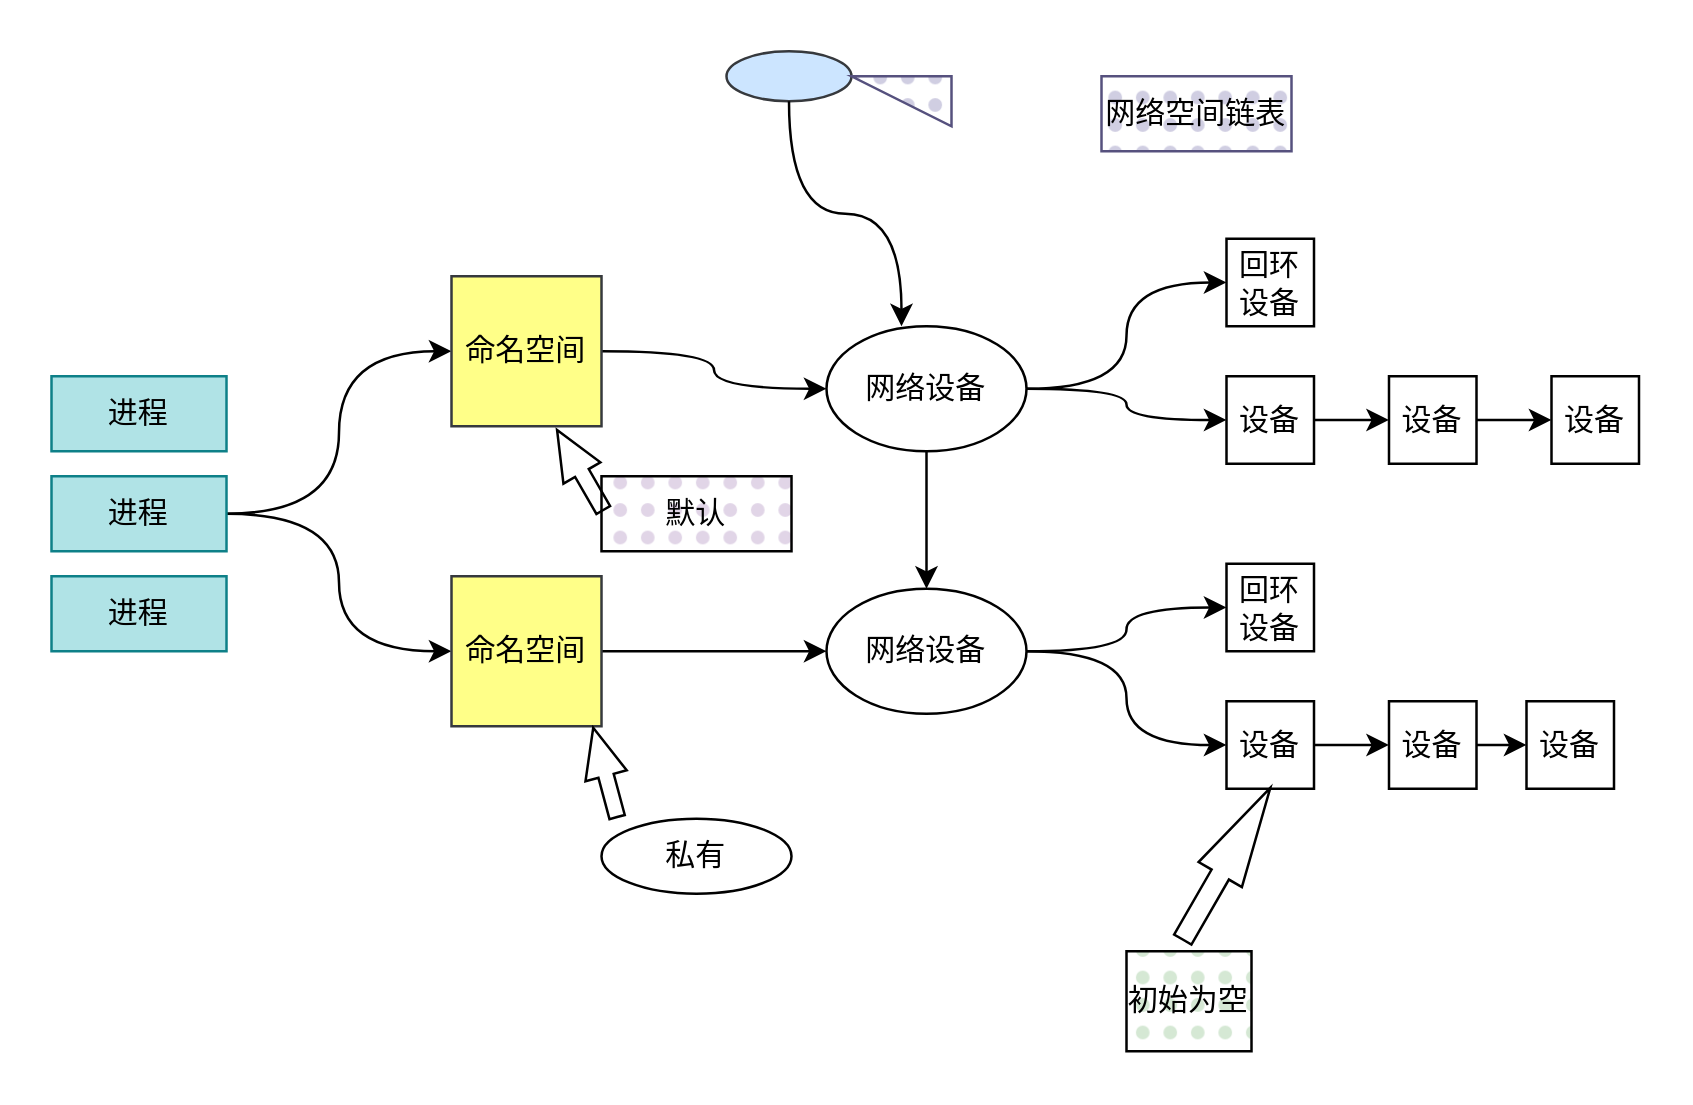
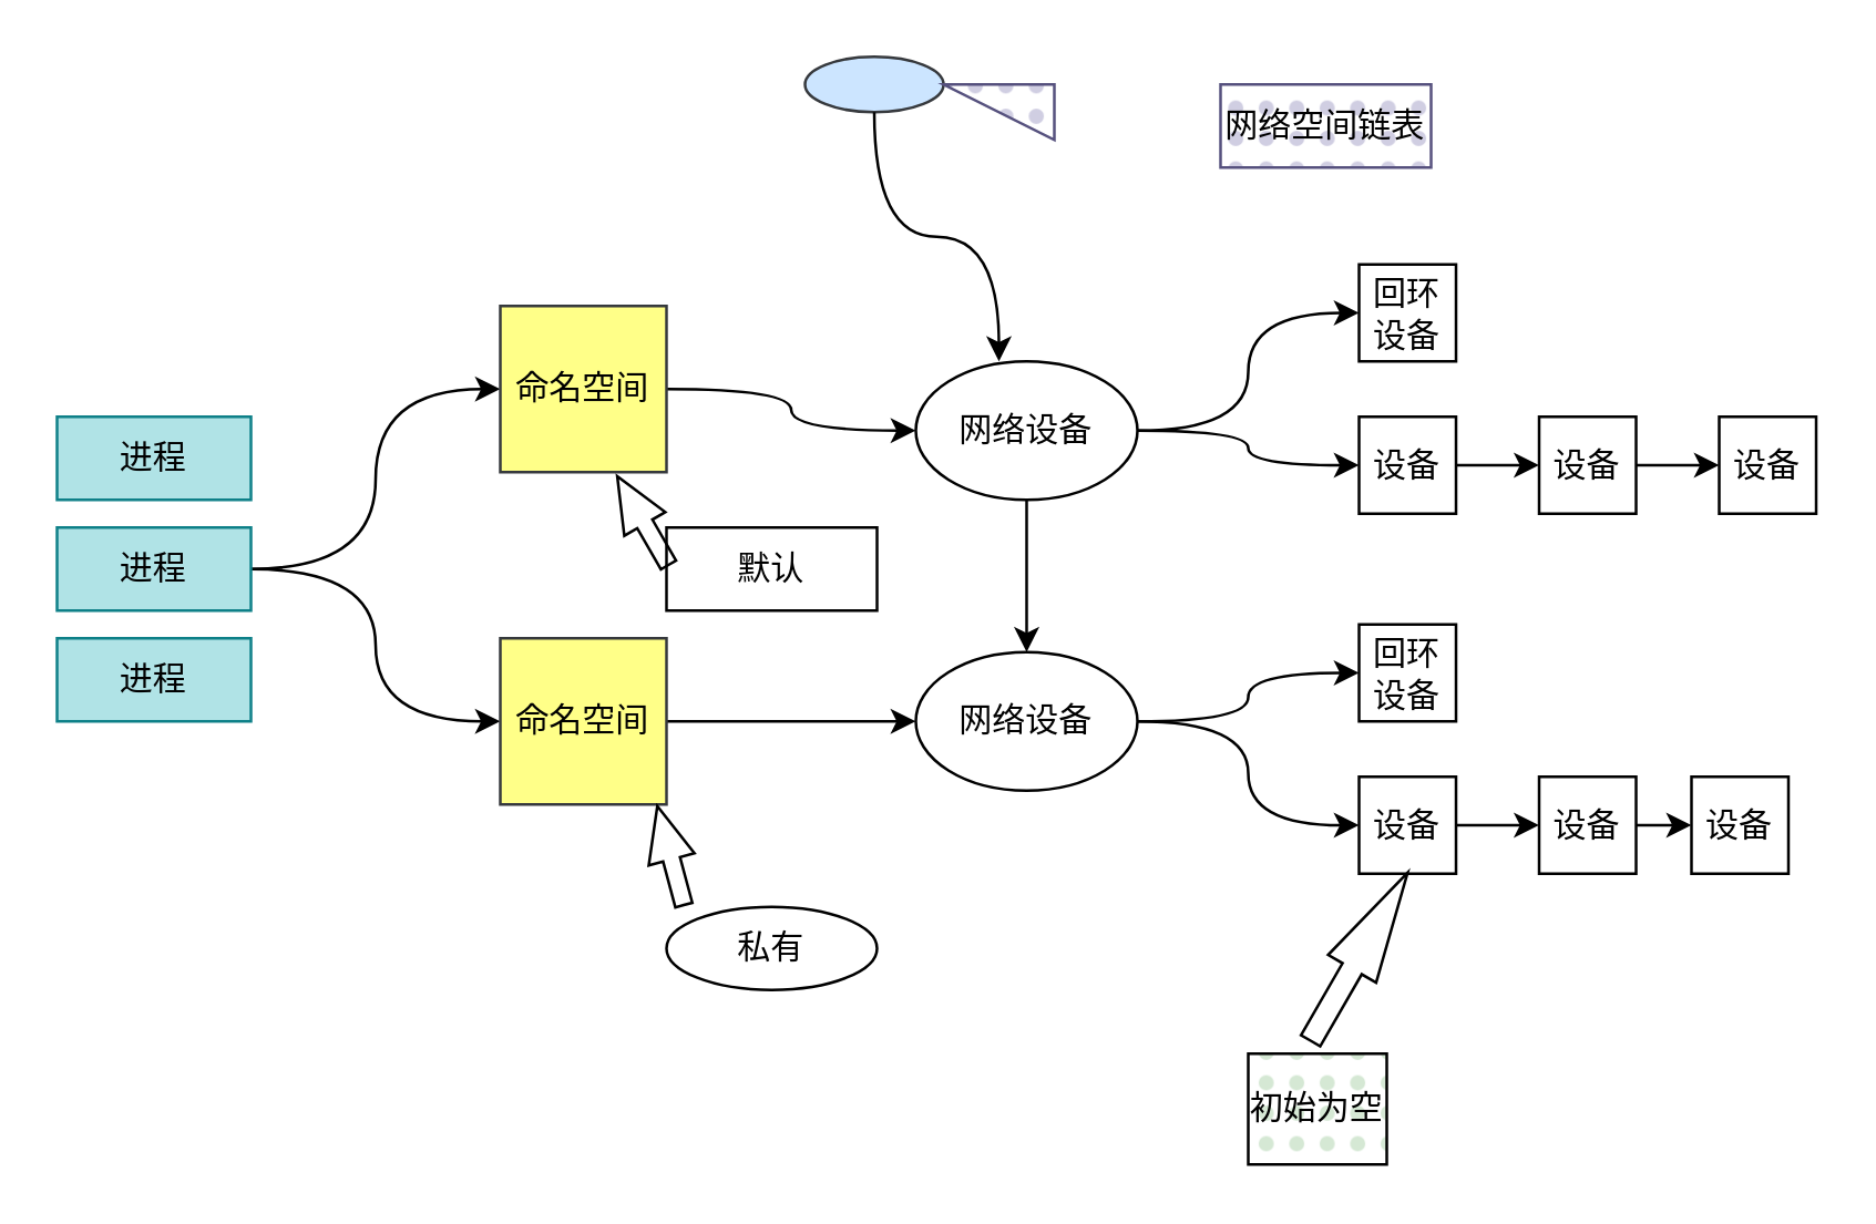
  <mxCell id="0" />
  <mxCell id="1" parent="0" />
  <mxCell id="2" value="&lt;font style=&quot;vertical-align: inherit;&quot;&gt;&lt;font style=&quot;vertical-align: inherit;&quot;&gt;进程&lt;/font&gt;&lt;/font&gt;" style="rounded=0;whiteSpace=wrap;html=1;fillColor=#b0e3e6;strokeColor=#0e8088;" vertex="1" parent="1"><mxGeometry x="20" y="150" width="70" height="30" as="geometry" /></mxCell>
  <mxCell id="3" style="edgeStyle=orthogonalEdgeStyle;curved=1;rounded=0;orthogonalLoop=1;jettySize=auto;html=1;exitX=1;exitY=0.5;exitDx=0;exitDy=0;entryX=0;entryY=0.5;entryDx=0;entryDy=0;" edge="1" parent="1" source="5" target="10"><mxGeometry relative="1" as="geometry" /></mxCell>
  <mxCell id="4" style="edgeStyle=orthogonalEdgeStyle;curved=1;rounded=0;orthogonalLoop=1;jettySize=auto;html=1;exitX=1;exitY=0.5;exitDx=0;exitDy=0;entryX=0;entryY=0.5;entryDx=0;entryDy=0;" edge="1" parent="1" source="5" target="8"><mxGeometry relative="1" as="geometry" /></mxCell>
  <mxCell id="5" value="&lt;font style=&quot;vertical-align: inherit;&quot;&gt;&lt;font style=&quot;vertical-align: inherit;&quot;&gt;进程&lt;/font&gt;&lt;/font&gt;" style="rounded=0;whiteSpace=wrap;html=1;fillColor=#b0e3e6;strokeColor=#0e8088;" vertex="1" parent="1"><mxGeometry x="20" y="190" width="70" height="30" as="geometry" /></mxCell>
  <mxCell id="6" value="&lt;font style=&quot;vertical-align: inherit;&quot;&gt;&lt;font style=&quot;vertical-align: inherit;&quot;&gt;进程&lt;/font&gt;&lt;/font&gt;" style="rounded=0;whiteSpace=wrap;html=1;fillColor=#b0e3e6;strokeColor=#0e8088;" vertex="1" parent="1"><mxGeometry x="20" y="230" width="70" height="30" as="geometry" /></mxCell>
  <mxCell id="7" style="edgeStyle=orthogonalEdgeStyle;curved=1;rounded=0;orthogonalLoop=1;jettySize=auto;html=1;exitX=1;exitY=0.5;exitDx=0;exitDy=0;entryX=0;entryY=0.5;entryDx=0;entryDy=0;" edge="1" parent="1" source="8" target="14"><mxGeometry relative="1" as="geometry" /></mxCell>
  <mxCell id="8" value="&lt;font style=&quot;vertical-align: inherit;&quot;&gt;&lt;font style=&quot;vertical-align: inherit;&quot;&gt;命名空间&lt;/font&gt;&lt;/font&gt;" style="whiteSpace=wrap;html=1;aspect=fixed;fillColor=#ffff88;strokeColor=#36393d;" vertex="1" parent="1"><mxGeometry x="180" y="110" width="60" height="60" as="geometry" /></mxCell>
  <mxCell id="9" style="edgeStyle=orthogonalEdgeStyle;curved=1;rounded=0;orthogonalLoop=1;jettySize=auto;html=1;exitX=1;exitY=0.5;exitDx=0;exitDy=0;entryX=0;entryY=0.5;entryDx=0;entryDy=0;" edge="1" parent="1" source="10" target="17"><mxGeometry relative="1" as="geometry" /></mxCell>
  <mxCell id="10" value="&lt;font style=&quot;vertical-align: inherit;&quot;&gt;&lt;font style=&quot;vertical-align: inherit;&quot;&gt;命名空间&lt;/font&gt;&lt;/font&gt;" style="whiteSpace=wrap;html=1;aspect=fixed;fillColor=#ffff88;strokeColor=#36393d;" vertex="1" parent="1"><mxGeometry x="180" y="230" width="60" height="60" as="geometry" /></mxCell>
  <mxCell id="11" style="edgeStyle=orthogonalEdgeStyle;curved=1;rounded=0;orthogonalLoop=1;jettySize=auto;html=1;exitX=0.5;exitY=1;exitDx=0;exitDy=0;entryX=0.5;entryY=0;entryDx=0;entryDy=0;" edge="1" parent="1" source="14" target="17"><mxGeometry relative="1" as="geometry" /></mxCell>
  <mxCell id="12" style="edgeStyle=orthogonalEdgeStyle;curved=1;rounded=0;orthogonalLoop=1;jettySize=auto;html=1;exitX=1;exitY=0.5;exitDx=0;exitDy=0;entryX=0;entryY=0.5;entryDx=0;entryDy=0;" edge="1" parent="1" source="14" target="23"><mxGeometry relative="1" as="geometry" /></mxCell>
  <mxCell id="13" style="edgeStyle=orthogonalEdgeStyle;curved=1;rounded=0;orthogonalLoop=1;jettySize=auto;html=1;exitX=1;exitY=0.5;exitDx=0;exitDy=0;entryX=0;entryY=0.5;entryDx=0;entryDy=0;" edge="1" parent="1" source="14" target="25"><mxGeometry relative="1" as="geometry" /></mxCell>
  <mxCell id="14" value="&lt;font style=&quot;vertical-align: inherit;&quot;&gt;&lt;font style=&quot;vertical-align: inherit;&quot;&gt;网络设备&lt;/font&gt;&lt;/font&gt;" style="ellipse;whiteSpace=wrap;html=1;" vertex="1" parent="1"><mxGeometry x="330" y="130" width="80" height="50" as="geometry" /></mxCell>
  <mxCell id="15" style="edgeStyle=orthogonalEdgeStyle;curved=1;rounded=0;orthogonalLoop=1;jettySize=auto;html=1;exitX=1;exitY=0.5;exitDx=0;exitDy=0;entryX=0;entryY=0.5;entryDx=0;entryDy=0;" edge="1" parent="1" source="17" target="29"><mxGeometry relative="1" as="geometry" /></mxCell>
  <mxCell id="16" style="edgeStyle=orthogonalEdgeStyle;curved=1;rounded=0;orthogonalLoop=1;jettySize=auto;html=1;exitX=1;exitY=0.5;exitDx=0;exitDy=0;entryX=0;entryY=0.5;entryDx=0;entryDy=0;" edge="1" parent="1" source="17" target="31"><mxGeometry relative="1" as="geometry" /></mxCell>
  <mxCell id="17" value="&lt;font style=&quot;vertical-align: inherit;&quot;&gt;&lt;font style=&quot;vertical-align: inherit;&quot;&gt;网络设备&lt;/font&gt;&lt;/font&gt;" style="ellipse;whiteSpace=wrap;html=1;" vertex="1" parent="1"><mxGeometry x="330" y="235" width="80" height="50" as="geometry" /></mxCell>
  <mxCell id="18" value="" style="ellipse;whiteSpace=wrap;html=1;fillColor=#cce5ff;strokeColor=#36393d;" vertex="1" parent="1"><mxGeometry x="290" y="20" width="50" height="20" as="geometry" /></mxCell>
  <mxCell id="19" value="" style="curved=1;endArrow=classic;html=1;rounded=0;edgeStyle=orthogonalEdgeStyle;entryX=0.375;entryY=0;entryDx=0;entryDy=0;entryPerimeter=0;exitX=0.5;exitY=1;exitDx=0;exitDy=0;" edge="1" parent="1" source="18" target="14"><mxGeometry width="50" height="50" relative="1" as="geometry"><mxPoint x="300" y="80" as="sourcePoint" /><mxPoint x="350" y="30" as="targetPoint" /></mxGeometry></mxCell>
  <mxCell id="20" value="" style="html=1;shadow=0;dashed=0;align=center;verticalAlign=middle;shape=mxgraph.arrows2.arrow;dy=0.63;dx=19.87;flipH=1;notch=0;rotation=-120;direction=west;" vertex="1" parent="1"><mxGeometry x="212.985" y="178.965" width="36.96" height="17.07" as="geometry" /></mxCell>
  <mxCell id="21" value="私有" style="ellipse;whiteSpace=wrap;html=1;fillStyle=dots;" vertex="1" parent="1"><mxGeometry x="240" y="326.96" width="76" height="30" as="geometry" /></mxCell>
  <mxCell id="22" value="" style="html=1;shadow=0;dashed=0;align=center;verticalAlign=middle;shape=mxgraph.arrows2.arrow;dy=0.63;dx=19.87;flipH=1;notch=0;rotation=-105;direction=west;" vertex="1" parent="1"><mxGeometry x="222.985" y="299.945" width="36.96" height="17.07" as="geometry" /></mxCell>
  <mxCell id="23" value="回环设备" style="whiteSpace=wrap;html=1;aspect=fixed;fillStyle=dots;" vertex="1" parent="1"><mxGeometry x="490" y="95" width="35" height="35" as="geometry" /></mxCell>
  <mxCell id="24" style="edgeStyle=orthogonalEdgeStyle;curved=1;rounded=0;orthogonalLoop=1;jettySize=auto;html=1;exitX=1;exitY=0.5;exitDx=0;exitDy=0;entryX=0;entryY=0.5;entryDx=0;entryDy=0;" edge="1" parent="1" source="25" target="27"><mxGeometry relative="1" as="geometry" /></mxCell>
  <mxCell id="25" value="设备" style="whiteSpace=wrap;html=1;aspect=fixed;fillStyle=dots;" vertex="1" parent="1"><mxGeometry x="490" y="150" width="35" height="35" as="geometry" /></mxCell>
  <mxCell id="26" style="edgeStyle=orthogonalEdgeStyle;curved=1;rounded=0;orthogonalLoop=1;jettySize=auto;html=1;exitX=1;exitY=0.5;exitDx=0;exitDy=0;entryX=0;entryY=0.5;entryDx=0;entryDy=0;" edge="1" parent="1" source="27" target="28"><mxGeometry relative="1" as="geometry" /></mxCell>
  <mxCell id="27" value="设备" style="whiteSpace=wrap;html=1;aspect=fixed;fillStyle=dots;" vertex="1" parent="1"><mxGeometry x="555" y="150" width="35" height="35" as="geometry" /></mxCell>
  <mxCell id="28" value="设备" style="whiteSpace=wrap;html=1;aspect=fixed;fillStyle=dots;" vertex="1" parent="1"><mxGeometry x="620" y="150" width="35" height="35" as="geometry" /></mxCell>
  <mxCell id="29" value="回环设备" style="whiteSpace=wrap;html=1;aspect=fixed;fillStyle=dots;" vertex="1" parent="1"><mxGeometry x="490" y="225" width="35" height="35" as="geometry" /></mxCell>
  <mxCell id="30" style="edgeStyle=orthogonalEdgeStyle;curved=1;rounded=0;orthogonalLoop=1;jettySize=auto;html=1;exitX=1;exitY=0.5;exitDx=0;exitDy=0;entryX=0;entryY=0.5;entryDx=0;entryDy=0;" edge="1" parent="1" source="31" target="33"><mxGeometry relative="1" as="geometry" /></mxCell>
  <mxCell id="31" value="设备" style="whiteSpace=wrap;html=1;aspect=fixed;fillStyle=dots;" vertex="1" parent="1"><mxGeometry x="490" y="280" width="35" height="35" as="geometry" /></mxCell>
  <mxCell id="32" style="edgeStyle=orthogonalEdgeStyle;curved=1;rounded=0;orthogonalLoop=1;jettySize=auto;html=1;exitX=1;exitY=0.5;exitDx=0;exitDy=0;entryX=0;entryY=0.5;entryDx=0;entryDy=0;" edge="1" parent="1" source="33" target="34"><mxGeometry relative="1" as="geometry" /></mxCell>
  <mxCell id="33" value="设备" style="whiteSpace=wrap;html=1;aspect=fixed;fillStyle=dots;" vertex="1" parent="1"><mxGeometry x="555" y="280" width="35" height="35" as="geometry" /></mxCell>
  <mxCell id="34" value="设备" style="whiteSpace=wrap;html=1;aspect=fixed;fillStyle=dots;" vertex="1" parent="1"><mxGeometry x="610" y="280" width="35" height="35" as="geometry" /></mxCell>
- <mxCell id="35" value="默认" style="rounded=0;whiteSpace=wrap;html=1;fillStyle=dots;fillColor=#e1d5e7;" vertex="1" parent="1"><mxGeometry x="240" y="190" width="76" height="30" as="geometry" /></mxCell>
+ <mxCell id="35" value="默认" style="rounded=0;whiteSpace=wrap;html=1;fillStyle=dots;" vertex="1" parent="1"><mxGeometry x="240" y="190" width="76" height="30" as="geometry" /></mxCell>
  <mxCell id="36" value="网络空间链表" style="rounded=0;whiteSpace=wrap;html=1;fillStyle=dots;fillColor=#d0cee2;strokeColor=#56517e;" vertex="1" parent="1"><mxGeometry x="440" y="30" width="76" height="30" as="geometry" /></mxCell>
  <mxCell id="37" value="" style="verticalLabelPosition=bottom;verticalAlign=top;html=1;shape=mxgraph.basic.orthogonal_triangle;fillStyle=dots;direction=west;fillColor=#d0cee2;strokeColor=#56517e;" vertex="1" parent="1"><mxGeometry x="340" y="30" width="40" height="20" as="geometry" /></mxCell>
  <mxCell id="38" value="初始为空" style="rounded=0;whiteSpace=wrap;html=1;fillStyle=dots;fillColor=#d5e8d4;" vertex="1" parent="1"><mxGeometry x="450" y="380" width="50" height="40" as="geometry" /></mxCell>
  <mxCell id="39" value="" style="html=1;shadow=0;dashed=0;align=center;verticalAlign=middle;shape=mxgraph.arrows2.arrow;dy=0.6;dx=40;direction=east;notch=0;fillStyle=dots;rotation=-60;" vertex="1" parent="1"><mxGeometry x="455" y="335" width="70" height="20" as="geometry" /></mxCell>
